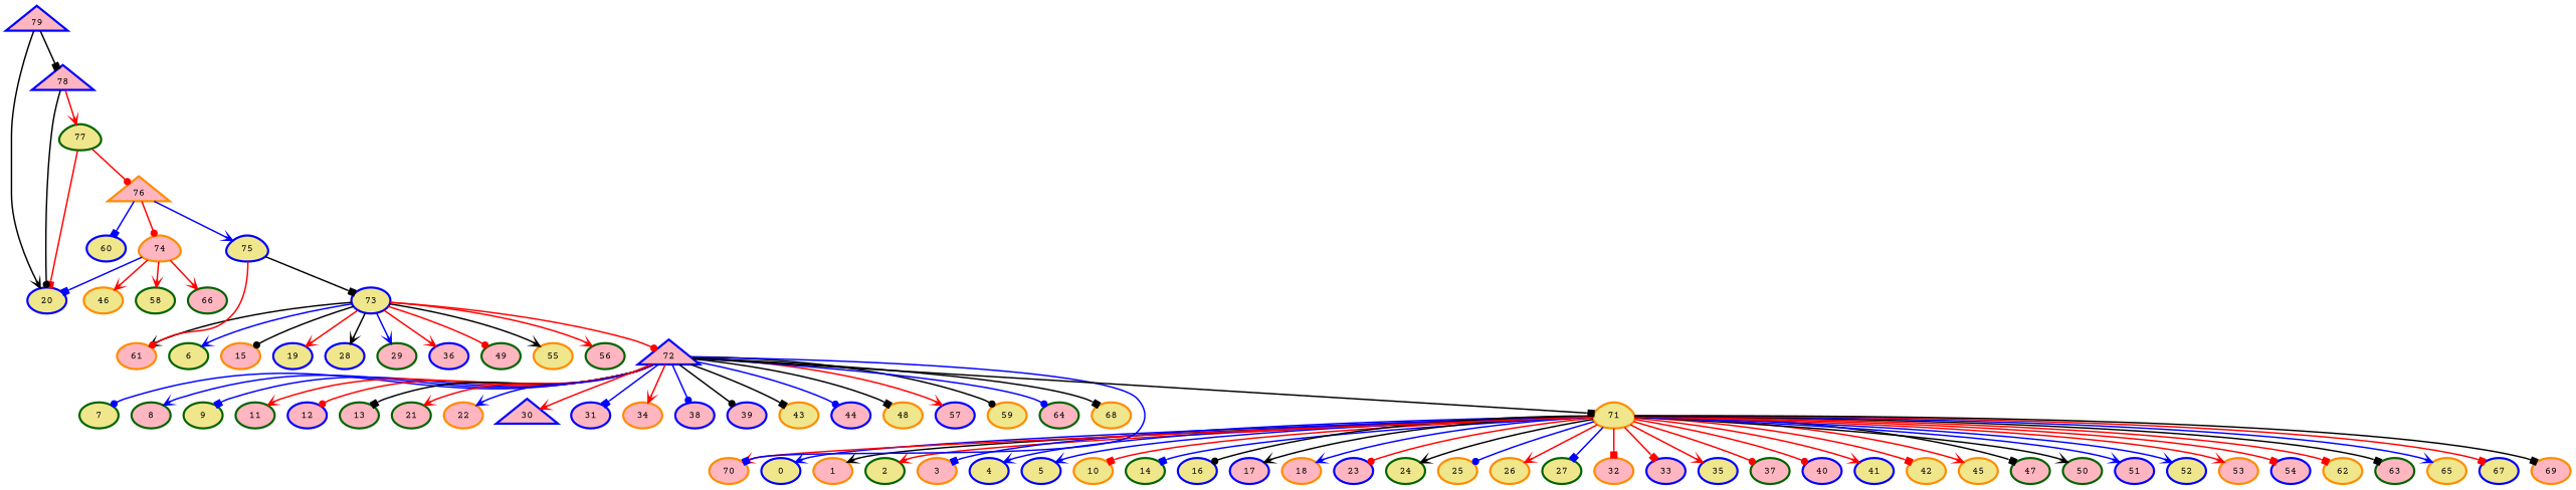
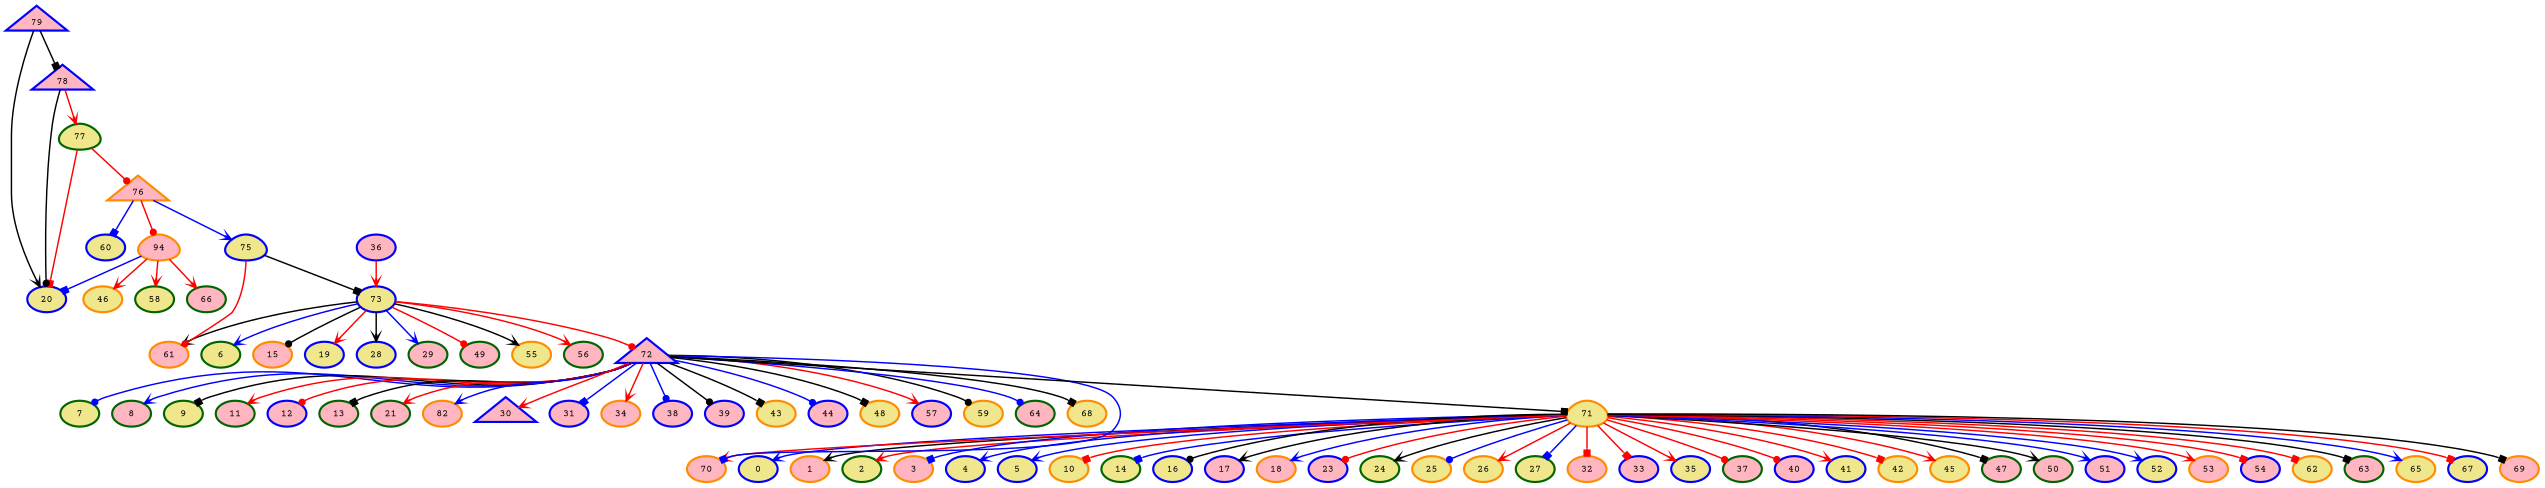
  digraph {
    fontname="Courier Prime"
    node [color=blue fillcolor=lightpink fontname="Courier Prime" penwidth=3 style=filled]
    edge [arrowhead=vee color=red fontname="Courier Prime" penwidth=2]
    n1 [fillcolor=khaki label=0]
    n2 [color=darkorange label=1]
    n3 [color=darkgreen fillcolor=khaki label=2]
    n4 [color=darkorange label=3]
    n5 [fillcolor=khaki label=4]
    n6 [fillcolor=khaki label=5]
    n7 [color=darkgreen fillcolor=khaki label=6]
    n8 [color=darkgreen fillcolor=khaki label=7]
    n9 [color=darkgreen label=8]
    n10 [color=darkgreen fillcolor=khaki label=9]
    n11 [color=darkorange fillcolor=khaki label=10]
    n12 [color=darkgreen label=11]
    n13 [label=12]
    n14 [color=darkgreen label=13]
    n15 [color=darkgreen fillcolor=khaki label=14]
    n16 [color=darkorange label=15]
    n17 [fillcolor=khaki label=16]
    n18 [label=17]
    n19 [color=darkorange label=18]
    n20 [fillcolor=khaki label=19]
    n21 [fillcolor=khaki label=20]
    n22 [color=darkgreen label=21]
-   n23 [color=darkorange label=22]
+   n23 [color=darkorange label=82]
    n24 [label=23]
    n25 [color=darkgreen fillcolor=khaki label=24]
    n26 [color=darkorange fillcolor=khaki label=25]
    n27 [color=darkorange fillcolor=khaki label=26]
    n28 [color=darkgreen fillcolor=khaki label=27]
    n29 [fillcolor=khaki label=28]
    n30 [color=darkgreen label=29]
    n31 [label=30 shape=triangle]
    n32 [label=31]
    n33 [color=darkorange label=32]
    n34 [label=33]
    n35 [color=darkorange label=34]
    n36 [fillcolor=khaki label=35]
    n37 [label=36]
    n38 [color=darkgreen label=37]
    n39 [label=38]
    n40 [label=39]
    n41 [label=40]
    n42 [fillcolor=khaki label=41]
    n43 [color=darkorange fillcolor=khaki label=42]
    n44 [color=darkorange fillcolor=khaki label=43]
    n45 [label=44]
    n46 [color=darkorange fillcolor=khaki label=45]
    n47 [color=darkorange fillcolor=khaki label=46]
    n48 [color=darkgreen label=47]
    n49 [color=darkorange fillcolor=khaki label=48]
    n50 [color=darkgreen label=49]
    n51 [color=darkgreen label=50]
    n52 [label=51]
    n53 [fillcolor=khaki label=52]
    n54 [color=darkorange label=53]
    n55 [label=54]
    n56 [color=darkorange fillcolor=khaki label=55]
    n57 [color=darkgreen label=56]
    n58 [label=57]
    n59 [color=darkgreen fillcolor=khaki label=58]
    n60 [color=darkorange fillcolor=khaki label=59]
    n61 [fillcolor=khaki label=60]
    n62 [color=darkorange label=61]
    n63 [color=darkorange fillcolor=khaki label=62]
    n64 [color=darkgreen label=63]
    n65 [color=darkgreen label=64]
    n66 [color=darkorange fillcolor=khaki label=65]
    n67 [color=darkgreen label=66]
    n68 [fillcolor=khaki label=67]
    n69 [color=darkorange fillcolor=khaki label=68]
    n70 [color=darkorange label=69]
    n71 [color=darkorange label=70]
    n72 [color=darkorange fillcolor=khaki label=71 shape=egg]
    n73 [fillcolor=khaki label=73 shape=ellipse]
    n74 [label=72 shape=triangle]
-   n75 [color=darkorange label=74 shape=egg]
+   n75 [color=darkorange label=94 shape=egg]
    n76 [fillcolor=khaki label=75 shape=egg]
    n77 [color=darkgreen fillcolor=khaki label=77 shape=egg]
    n78 [color=darkorange label=76 shape=triangle]
    n79 [label=78 shape=triangle]
    n80 [label=79 shape=triangle]
    n72 -> n1 [color=blue]
    n72 -> n2 [color=black]
    n72 -> n3
    n72 -> n4 [arrowhead=box color=blue]
    n72 -> n5 [color=blue]
    n72 -> n6 [color=blue]
    n72 -> n11 [arrowhead=box]
    n72 -> n15 [arrowhead=box color=blue]
    n72 -> n17 [arrowhead=dot color=black]
    n72 -> n18 [color=black]
    n72 -> n19 [color=blue]
    n72 -> n24 [arrowhead=dot]
    n72 -> n25 [color=black]
    n72 -> n26 [arrowhead=dot color=blue]
    n72 -> n27
    n72 -> n28 [arrowhead=box color=blue]
    n72 -> n33 [arrowhead=box]
    n72 -> n34 [arrowhead=box]
    n72 -> n36
    n72 -> n38 [arrowhead=dot]
    n72 -> n41 [arrowhead=dot]
    n72 -> n42
    n72 -> n43 [arrowhead=box]
    n72 -> n46
    n72 -> n48 [arrowhead=box color=black]
    n72 -> n51 [color=black]
    n72 -> n52 [color=blue]
    n72 -> n53 [color=blue]
    n72 -> n54
    n72 -> n55 [arrowhead=box]
    n72 -> n63 [arrowhead=box]
    n72 -> n64 [arrowhead=box color=black]
    n72 -> n66 [color=blue]
    n72 -> n68 [arrowhead=box]
    n72 -> n70 [arrowhead=box color=black]
    n72 -> n71
    n73 -> n7 [color=blue]
    n73 -> n16 [arrowhead=dot color=black]
    n73 -> n20
    n73 -> n29 [color=black]
    n73 -> n30 [color=blue]
-   n73 -> n37
+   n37 -> n73
    n73 -> n50 [arrowhead=dot]
    n73 -> n56 [color=black]
    n73 -> n57
    n73 -> n62 [color=black]
    n73 -> n74 [arrowhead=dot]
    n74 -> n8 [arrowhead=dot color=blue]
    n74 -> n9 [color=blue]
-   n74 -> n10 [arrowhead=box color=blue]
+   n74 -> n10 [arrowhead=box color=black]
    n74 -> n12
    n74 -> n13 [arrowhead=dot]
    n74 -> n14 [arrowhead=box color=black]
    n74 -> n22
    n74 -> n23 [color=blue]
    n74 -> n31
    n74 -> n32 [arrowhead=box color=blue]
    n74 -> n35
    n74 -> n39 [arrowhead=dot color=blue]
    n74 -> n40 [arrowhead=dot color=black]
    n74 -> n44 [arrowhead=box color=black]
    n74 -> n45 [arrowhead=dot color=blue]
    n74 -> n49 [arrowhead=box color=black]
    n74 -> n58
    n74 -> n60 [arrowhead=dot color=black]
    n74 -> n65 [arrowhead=dot color=blue]
    n74 -> n69 [arrowhead=box color=black]
    n74 -> n71 [arrowhead=box color=blue]
    n74 -> n72 [arrowhead=box color=black]
    n75 -> n21 [arrowhead=box color=blue]
    n75 -> n47
    n75 -> n59
    n75 -> n67
    n76 -> n62 [arrowhead=dot]
    n76 -> n73 [arrowhead=box color=black]
    n77 -> n21 [arrowhead=box]
    n77 -> n78 [arrowhead=dot]
    n78 -> n61 [arrowhead=box color=blue]
    n78 -> n75 [arrowhead=dot]
    n78 -> n76 [color=blue]
    n79 -> n21 [arrowhead=dot color=black]
    n79 -> n77
    n80 -> n21 [color=black]
    n80 -> n79 [arrowhead=box color=black]
  }
